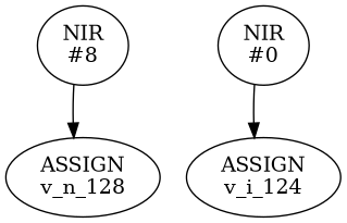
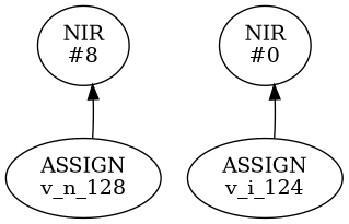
  digraph {
    n1 [label="NIR\n#8\n"]
    n2 [label="ASSIGN\nv_n_128\n"]
    n3 [label="NIR\n#0\n"]
    n4 [label="ASSIGN\nv_i_124\n"]
-   n1 -> n2
-   n3 -> n4
+   n2 -> n1
+   n4 -> n3
  }
